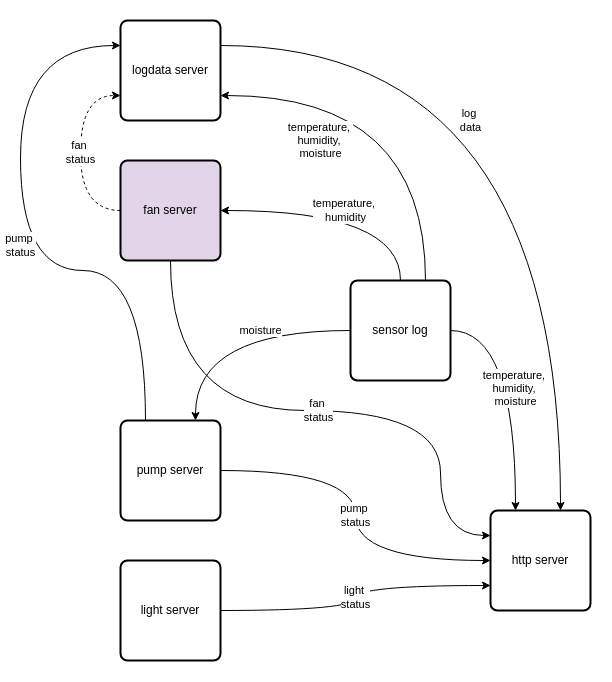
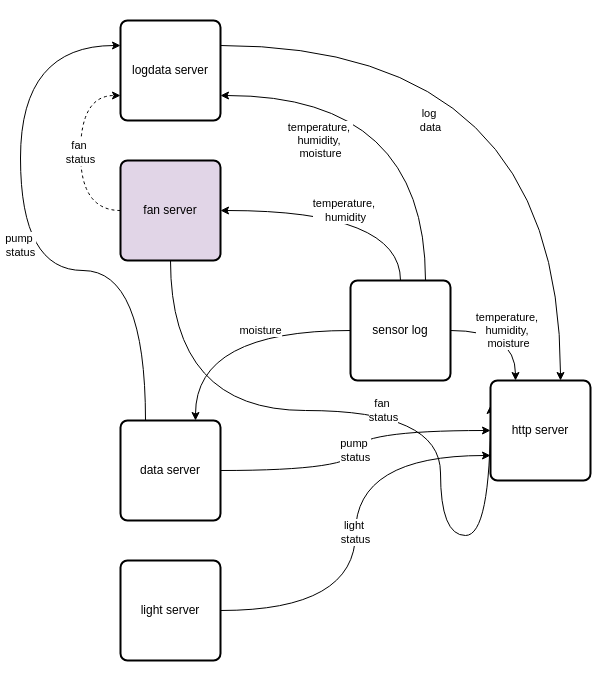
  <mxCell id="0" />
  <mxCell id="1" parent="0" />
  <mxCell id="2" value="temperature,&amp;nbsp;&lt;div&gt;humidity&lt;/div&gt;" style="edgeStyle=orthogonalEdgeStyle;rounded=0;orthogonalLoop=1;jettySize=auto;html=1;exitX=1;exitY=0.5;exitDx=0;exitDy=0;entryX=0.5;entryY=0;entryDx=0;entryDy=0;curved=1;endArrow=none;endFill=0;startArrow=classic;startFill=1;" edge="1" parent="1" source="5" target="9"><mxGeometry relative="1" as="geometry" /></mxCell>
  <mxCell id="3" value="fan&amp;nbsp;&lt;div&gt;status&lt;/div&gt;" style="edgeStyle=orthogonalEdgeStyle;rounded=0;orthogonalLoop=1;jettySize=auto;html=1;exitX=0;exitY=0.5;exitDx=0;exitDy=0;entryX=0;entryY=0.75;entryDx=0;entryDy=0;curved=1;dashed=1;" edge="1" parent="1" source="5" target="16"><mxGeometry relative="1" as="geometry"><Array as="points"><mxPoint x="80" y="210" /><mxPoint x="80" y="95" /></Array></mxGeometry></mxCell>
  <mxCell id="4" value="fan&amp;nbsp;&lt;div&gt;status&lt;/div&gt;" style="edgeStyle=orthogonalEdgeStyle;shape=connector;curved=1;rounded=0;orthogonalLoop=1;jettySize=auto;html=1;exitX=0.5;exitY=1;exitDx=0;exitDy=0;entryX=0;entryY=0.25;entryDx=0;entryDy=0;strokeColor=default;align=center;verticalAlign=middle;fontFamily=Helvetica;fontSize=11;fontColor=default;labelBackgroundColor=default;endArrow=classic;" edge="1" parent="1" source="5" target="17"><mxGeometry relative="1" as="geometry"><Array as="points"><mxPoint x="170" y="410" /><mxPoint x="440" y="410" /><mxPoint x="440" y="535" /></Array></mxGeometry></mxCell>
  <mxCell id="5" value="fan server" style="rounded=1;whiteSpace=wrap;html=1;absoluteArcSize=1;arcSize=14;strokeWidth=2;fillColor=#e1d5e7;" vertex="1" parent="1"><mxGeometry x="120" y="160" width="100" height="100" as="geometry" /></mxCell>
  <mxCell id="6" value="temperature,&amp;nbsp;&lt;div&gt;humidity,&amp;nbsp;&lt;/div&gt;&lt;div&gt;moisture&lt;/div&gt;" style="edgeStyle=orthogonalEdgeStyle;rounded=0;orthogonalLoop=1;jettySize=auto;html=1;exitX=0.75;exitY=0;exitDx=0;exitDy=0;entryX=1;entryY=0.75;entryDx=0;entryDy=0;curved=1;" edge="1" parent="1" source="9" target="16"><mxGeometry x="0.487" y="45" relative="1" as="geometry"><mxPoint as="offset" /></mxGeometry></mxCell>
  <mxCell id="7" value="temperature,&amp;nbsp;&lt;div&gt;humidity,&amp;nbsp;&lt;/div&gt;&lt;div&gt;moisture&lt;/div&gt;" style="edgeStyle=orthogonalEdgeStyle;shape=connector;curved=1;rounded=0;orthogonalLoop=1;jettySize=auto;html=1;exitX=1;exitY=0.5;exitDx=0;exitDy=0;strokeColor=default;align=center;verticalAlign=middle;fontFamily=Helvetica;fontSize=11;fontColor=default;labelBackgroundColor=default;endArrow=classic;entryX=0.25;entryY=0;entryDx=0;entryDy=0;" edge="1" parent="1" source="9" target="17"><mxGeometry relative="1" as="geometry" /></mxCell>
  <mxCell id="8" value="moisture" style="edgeStyle=orthogonalEdgeStyle;shape=connector;curved=1;rounded=0;orthogonalLoop=1;jettySize=auto;html=1;exitX=0;exitY=0.5;exitDx=0;exitDy=0;entryX=0.75;entryY=0;entryDx=0;entryDy=0;strokeColor=default;align=center;verticalAlign=middle;fontFamily=Helvetica;fontSize=11;fontColor=default;labelBackgroundColor=default;endArrow=classic;" edge="1" parent="1" source="9" target="12"><mxGeometry x="-0.265" relative="1" as="geometry"><mxPoint as="offset" /></mxGeometry></mxCell>
  <mxCell id="9" value="sensor log" style="rounded=1;whiteSpace=wrap;html=1;absoluteArcSize=1;arcSize=14;strokeWidth=2;" vertex="1" parent="1"><mxGeometry x="350" y="280" width="100" height="100" as="geometry" /></mxCell>
  <mxCell id="10" value="pump&amp;nbsp;&lt;div&gt;status&lt;/div&gt;" style="edgeStyle=orthogonalEdgeStyle;shape=connector;curved=1;rounded=0;orthogonalLoop=1;jettySize=auto;html=1;exitX=0.25;exitY=0;exitDx=0;exitDy=0;entryX=0;entryY=0.25;entryDx=0;entryDy=0;strokeColor=default;align=center;verticalAlign=middle;fontFamily=Helvetica;fontSize=11;fontColor=default;labelBackgroundColor=default;endArrow=classic;" edge="1" parent="1" source="12" target="16"><mxGeometry relative="1" as="geometry"><Array as="points"><mxPoint x="145" y="270" /><mxPoint x="20" y="270" /><mxPoint x="20" y="45" /></Array></mxGeometry></mxCell>
  <mxCell id="11" value="pump&amp;nbsp;&lt;div&gt;status&lt;/div&gt;" style="edgeStyle=orthogonalEdgeStyle;shape=connector;curved=1;rounded=0;orthogonalLoop=1;jettySize=auto;html=1;exitX=1;exitY=0.5;exitDx=0;exitDy=0;entryX=0;entryY=0.5;entryDx=0;entryDy=0;strokeColor=default;align=center;verticalAlign=middle;fontFamily=Helvetica;fontSize=11;fontColor=default;labelBackgroundColor=default;endArrow=classic;" edge="1" parent="1" source="12" target="17"><mxGeometry relative="1" as="geometry" /></mxCell>
- <mxCell id="12" value="pump server" style="rounded=1;whiteSpace=wrap;html=1;absoluteArcSize=1;arcSize=14;strokeWidth=2;" vertex="1" parent="1"><mxGeometry x="120" y="420" width="100" height="100" as="geometry" /></mxCell>
+ <mxCell id="12" value="data server" style="rounded=1;whiteSpace=wrap;html=1;absoluteArcSize=1;arcSize=14;strokeWidth=2;" vertex="1" parent="1"><mxGeometry x="120" y="420" width="100" height="100" as="geometry" /></mxCell>
  <mxCell id="13" value="light&amp;nbsp;&lt;div&gt;status&lt;/div&gt;" style="edgeStyle=orthogonalEdgeStyle;shape=connector;curved=1;rounded=0;orthogonalLoop=1;jettySize=auto;html=1;exitX=1;exitY=0.5;exitDx=0;exitDy=0;entryX=0;entryY=0.75;entryDx=0;entryDy=0;strokeColor=default;align=center;verticalAlign=middle;fontFamily=Helvetica;fontSize=11;fontColor=default;labelBackgroundColor=default;endArrow=classic;" edge="1" parent="1" source="14" target="17"><mxGeometry relative="1" as="geometry" /></mxCell>
  <mxCell id="14" value="light server" style="rounded=1;whiteSpace=wrap;html=1;absoluteArcSize=1;arcSize=14;strokeWidth=2;" vertex="1" parent="1"><mxGeometry x="120" y="560" width="100" height="100" as="geometry" /></mxCell>
  <mxCell id="15" value="log&amp;nbsp;&lt;div&gt;data&lt;/div&gt;" style="edgeStyle=orthogonalEdgeStyle;shape=connector;curved=1;rounded=0;orthogonalLoop=1;jettySize=auto;html=1;exitX=1;exitY=0.25;exitDx=0;exitDy=0;entryX=0.7;entryY=0;entryDx=0;entryDy=0;strokeColor=default;align=center;verticalAlign=middle;fontFamily=Helvetica;fontSize=11;fontColor=default;labelBackgroundColor=default;endArrow=classic;entryPerimeter=0;" edge="1" parent="1" source="16" target="17"><mxGeometry x="-0.379" y="-75" relative="1" as="geometry"><mxPoint x="220" y="20" as="sourcePoint" /><mxPoint x="565" y="485" as="targetPoint" /><Array as="points"><mxPoint x="560" y="45" /></Array><mxPoint as="offset" /></mxGeometry></mxCell>
  <mxCell id="16" value="logdata server" style="rounded=1;whiteSpace=wrap;html=1;absoluteArcSize=1;arcSize=14;strokeWidth=2;" vertex="1" parent="1"><mxGeometry x="120" y="20" width="100" height="100" as="geometry" /></mxCell>
- <mxCell id="17" value="http server" style="rounded=1;whiteSpace=wrap;html=1;absoluteArcSize=1;arcSize=14;strokeWidth=2;" vertex="1" parent="1"><mxGeometry x="490" y="510" width="100" height="100" as="geometry" /></mxCell>
+ <mxCell id="17" value="http server" style="rounded=1;whiteSpace=wrap;html=1;absoluteArcSize=1;arcSize=14;strokeWidth=2;" vertex="1" parent="1"><mxGeometry x="490" y="380" width="100" height="100" as="geometry" /></mxCell>
